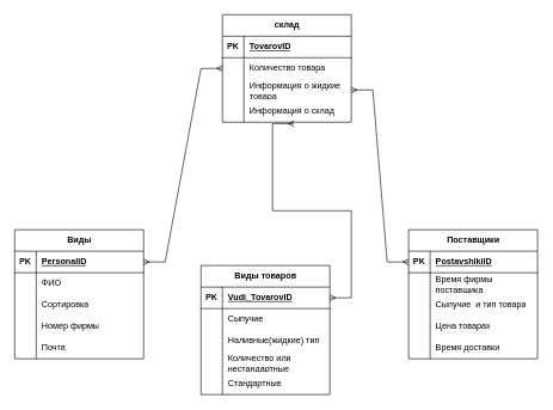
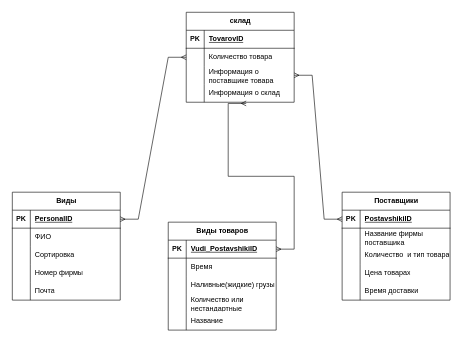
  <mxCell id="0" />
  <mxCell id="1" parent="0" />
  <mxCell id="2" value="склад" style="shape=table;startSize=30;container=1;collapsible=1;childLayout=tableLayout;fixedRows=1;rowLines=0;fontStyle=1;align=center;resizeLast=1;html=1;" parent="1" vertex="1"><mxGeometry x="310" y="20" width="180" height="150" as="geometry" /></mxCell>
  <mxCell id="3" value="" style="shape=tableRow;horizontal=0;startSize=0;swimlaneHead=0;swimlaneBody=0;fillColor=none;collapsible=0;dropTarget=0;points=[[0,0.5],[1,0.5]];portConstraint=eastwest;top=0;left=0;right=0;bottom=1;" parent="2" vertex="1"><mxGeometry y="30" width="180" height="30" as="geometry" /></mxCell>
  <mxCell id="4" value="PK" style="shape=partialRectangle;connectable=0;fillColor=none;top=0;left=0;bottom=0;right=0;fontStyle=1;overflow=hidden;whiteSpace=wrap;html=1;" parent="3" vertex="1"><mxGeometry width="30" height="30" as="geometry"><mxRectangle width="30" height="30" as="alternateBounds" /></mxGeometry></mxCell>
  <mxCell id="5" value="TovarovID" style="shape=partialRectangle;connectable=0;fillColor=none;top=0;left=0;bottom=0;right=0;align=left;spacingLeft=6;fontStyle=5;overflow=hidden;whiteSpace=wrap;html=1;" parent="3" vertex="1"><mxGeometry x="30" width="150" height="30" as="geometry"><mxRectangle width="150" height="30" as="alternateBounds" /></mxGeometry></mxCell>
  <mxCell id="6" value="" style="shape=tableRow;horizontal=0;startSize=0;swimlaneHead=0;swimlaneBody=0;fillColor=none;collapsible=0;dropTarget=0;points=[[0,0.5],[1,0.5]];portConstraint=eastwest;top=0;left=0;right=0;bottom=0;" parent="2" vertex="1"><mxGeometry y="60" width="180" height="30" as="geometry" /></mxCell>
  <mxCell id="7" value="" style="shape=partialRectangle;connectable=0;fillColor=none;top=0;left=0;bottom=0;right=0;editable=1;overflow=hidden;whiteSpace=wrap;html=1;" parent="6" vertex="1"><mxGeometry width="30" height="30" as="geometry"><mxRectangle width="30" height="30" as="alternateBounds" /></mxGeometry></mxCell>
  <mxCell id="8" value="Количество товара" style="shape=partialRectangle;connectable=0;fillColor=none;top=0;left=0;bottom=0;right=0;align=left;spacingLeft=6;overflow=hidden;whiteSpace=wrap;html=1;" parent="6" vertex="1"><mxGeometry x="30" width="150" height="30" as="geometry"><mxRectangle width="150" height="30" as="alternateBounds" /></mxGeometry></mxCell>
  <mxCell id="9" value="" style="shape=tableRow;horizontal=0;startSize=0;swimlaneHead=0;swimlaneBody=0;fillColor=none;collapsible=0;dropTarget=0;points=[[0,0.5],[1,0.5]];portConstraint=eastwest;top=0;left=0;right=0;bottom=0;" parent="2" vertex="1"><mxGeometry y="90" width="180" height="30" as="geometry" /></mxCell>
  <mxCell id="10" value="" style="shape=partialRectangle;connectable=0;fillColor=none;top=0;left=0;bottom=0;right=0;editable=1;overflow=hidden;whiteSpace=wrap;html=1;" parent="9" vertex="1"><mxGeometry width="30" height="30" as="geometry"><mxRectangle width="30" height="30" as="alternateBounds" /></mxGeometry></mxCell>
- <mxCell id="11" value="Информация о жидкие товара" style="shape=partialRectangle;connectable=0;fillColor=none;top=0;left=0;bottom=0;right=0;align=left;spacingLeft=6;overflow=hidden;whiteSpace=wrap;html=1;" parent="9" vertex="1"><mxGeometry x="30" width="150" height="30" as="geometry"><mxRectangle width="150" height="30" as="alternateBounds" /></mxGeometry></mxCell>
+ <mxCell id="11" value="Информация о поставщике товара" style="shape=partialRectangle;connectable=0;fillColor=none;top=0;left=0;bottom=0;right=0;align=left;spacingLeft=6;overflow=hidden;whiteSpace=wrap;html=1;" parent="9" vertex="1"><mxGeometry x="30" width="150" height="30" as="geometry"><mxRectangle width="150" height="30" as="alternateBounds" /></mxGeometry></mxCell>
  <mxCell id="12" value="" style="shape=tableRow;horizontal=0;startSize=0;swimlaneHead=0;swimlaneBody=0;fillColor=none;collapsible=0;dropTarget=0;points=[[0,0.5],[1,0.5]];portConstraint=eastwest;top=0;left=0;right=0;bottom=0;" parent="2" vertex="1"><mxGeometry y="120" width="180" height="30" as="geometry" /></mxCell>
  <mxCell id="13" value="" style="shape=partialRectangle;connectable=0;fillColor=none;top=0;left=0;bottom=0;right=0;editable=1;overflow=hidden;whiteSpace=wrap;html=1;" parent="12" vertex="1"><mxGeometry width="30" height="30" as="geometry"><mxRectangle width="30" height="30" as="alternateBounds" /></mxGeometry></mxCell>
  <mxCell id="14" value="Информация о склад" style="shape=partialRectangle;connectable=0;fillColor=none;top=0;left=0;bottom=0;right=0;align=left;spacingLeft=6;overflow=hidden;whiteSpace=wrap;html=1;" parent="12" vertex="1"><mxGeometry x="30" width="150" height="30" as="geometry"><mxRectangle width="150" height="30" as="alternateBounds" /></mxGeometry></mxCell>
  <mxCell id="15" value="Виды" style="shape=table;startSize=30;container=1;collapsible=1;childLayout=tableLayout;fixedRows=1;rowLines=0;fontStyle=1;align=center;resizeLast=1;html=1;" parent="1" vertex="1"><mxGeometry x="20" y="320" width="180" height="180" as="geometry" /></mxCell>
  <mxCell id="16" value="" style="shape=tableRow;horizontal=0;startSize=0;swimlaneHead=0;swimlaneBody=0;fillColor=none;collapsible=0;dropTarget=0;points=[[0,0.5],[1,0.5]];portConstraint=eastwest;top=0;left=0;right=0;bottom=1;" parent="15" vertex="1"><mxGeometry y="30" width="180" height="30" as="geometry" /></mxCell>
  <mxCell id="17" value="PK" style="shape=partialRectangle;connectable=0;fillColor=none;top=0;left=0;bottom=0;right=0;fontStyle=1;overflow=hidden;whiteSpace=wrap;html=1;" parent="16" vertex="1"><mxGeometry width="30" height="30" as="geometry"><mxRectangle width="30" height="30" as="alternateBounds" /></mxGeometry></mxCell>
  <mxCell id="18" value="PersonalID" style="shape=partialRectangle;connectable=0;fillColor=none;top=0;left=0;bottom=0;right=0;align=left;spacingLeft=6;fontStyle=5;overflow=hidden;whiteSpace=wrap;html=1;" parent="16" vertex="1"><mxGeometry x="30" width="150" height="30" as="geometry"><mxRectangle width="150" height="30" as="alternateBounds" /></mxGeometry></mxCell>
  <mxCell id="19" value="" style="shape=tableRow;horizontal=0;startSize=0;swimlaneHead=0;swimlaneBody=0;fillColor=none;collapsible=0;dropTarget=0;points=[[0,0.5],[1,0.5]];portConstraint=eastwest;top=0;left=0;right=0;bottom=0;" parent="15" vertex="1"><mxGeometry y="60" width="180" height="30" as="geometry" /></mxCell>
  <mxCell id="20" value="" style="shape=partialRectangle;connectable=0;fillColor=none;top=0;left=0;bottom=0;right=0;editable=1;overflow=hidden;whiteSpace=wrap;html=1;" parent="19" vertex="1"><mxGeometry width="30" height="30" as="geometry"><mxRectangle width="30" height="30" as="alternateBounds" /></mxGeometry></mxCell>
  <mxCell id="21" value="ФИО" style="shape=partialRectangle;connectable=0;fillColor=none;top=0;left=0;bottom=0;right=0;align=left;spacingLeft=6;overflow=hidden;whiteSpace=wrap;html=1;" parent="19" vertex="1"><mxGeometry x="30" width="150" height="30" as="geometry"><mxRectangle width="150" height="30" as="alternateBounds" /></mxGeometry></mxCell>
  <mxCell id="22" value="" style="shape=tableRow;horizontal=0;startSize=0;swimlaneHead=0;swimlaneBody=0;fillColor=none;collapsible=0;dropTarget=0;points=[[0,0.5],[1,0.5]];portConstraint=eastwest;top=0;left=0;right=0;bottom=0;" parent="15" vertex="1"><mxGeometry y="90" width="180" height="30" as="geometry" /></mxCell>
  <mxCell id="23" value="" style="shape=partialRectangle;connectable=0;fillColor=none;top=0;left=0;bottom=0;right=0;editable=1;overflow=hidden;whiteSpace=wrap;html=1;" parent="22" vertex="1"><mxGeometry width="30" height="30" as="geometry"><mxRectangle width="30" height="30" as="alternateBounds" /></mxGeometry></mxCell>
  <mxCell id="24" value="Сортировка" style="shape=partialRectangle;connectable=0;fillColor=none;top=0;left=0;bottom=0;right=0;align=left;spacingLeft=6;overflow=hidden;whiteSpace=wrap;html=1;" parent="22" vertex="1"><mxGeometry x="30" width="150" height="30" as="geometry"><mxRectangle width="150" height="30" as="alternateBounds" /></mxGeometry></mxCell>
  <mxCell id="25" value="" style="shape=tableRow;horizontal=0;startSize=0;swimlaneHead=0;swimlaneBody=0;fillColor=none;collapsible=0;dropTarget=0;points=[[0,0.5],[1,0.5]];portConstraint=eastwest;top=0;left=0;right=0;bottom=0;" parent="15" vertex="1"><mxGeometry y="120" width="180" height="30" as="geometry" /></mxCell>
  <mxCell id="26" value="" style="shape=partialRectangle;connectable=0;fillColor=none;top=0;left=0;bottom=0;right=0;editable=1;overflow=hidden;whiteSpace=wrap;html=1;" parent="25" vertex="1"><mxGeometry width="30" height="30" as="geometry"><mxRectangle width="30" height="30" as="alternateBounds" /></mxGeometry></mxCell>
  <mxCell id="27" value="Номер фирмы" style="shape=partialRectangle;connectable=0;fillColor=none;top=0;left=0;bottom=0;right=0;align=left;spacingLeft=6;overflow=hidden;whiteSpace=wrap;html=1;" parent="25" vertex="1"><mxGeometry x="30" width="150" height="30" as="geometry"><mxRectangle width="150" height="30" as="alternateBounds" /></mxGeometry></mxCell>
  <mxCell id="28" style="shape=tableRow;horizontal=0;startSize=0;swimlaneHead=0;swimlaneBody=0;fillColor=none;collapsible=0;dropTarget=0;points=[[0,0.5],[1,0.5]];portConstraint=eastwest;top=0;left=0;right=0;bottom=0;" vertex="1" parent="15"><mxGeometry y="150" width="180" height="30" as="geometry" /></mxCell>
  <mxCell id="29" style="shape=partialRectangle;connectable=0;fillColor=none;top=0;left=0;bottom=0;right=0;editable=1;overflow=hidden;whiteSpace=wrap;html=1;" vertex="1" parent="28"><mxGeometry width="30" height="30" as="geometry"><mxRectangle width="30" height="30" as="alternateBounds" /></mxGeometry></mxCell>
  <mxCell id="30" value="Почта" style="shape=partialRectangle;connectable=0;fillColor=none;top=0;left=0;bottom=0;right=0;align=left;spacingLeft=6;overflow=hidden;whiteSpace=wrap;html=1;" vertex="1" parent="28"><mxGeometry x="30" width="150" height="30" as="geometry"><mxRectangle width="150" height="30" as="alternateBounds" /></mxGeometry></mxCell>
  <mxCell id="31" value="Виды товаров" style="shape=table;startSize=30;container=1;collapsible=1;childLayout=tableLayout;fixedRows=1;rowLines=0;fontStyle=1;align=center;resizeLast=1;html=1;" parent="1" vertex="1"><mxGeometry x="280" y="370" width="180" height="180" as="geometry" /></mxCell>
  <mxCell id="32" value="" style="shape=tableRow;horizontal=0;startSize=0;swimlaneHead=0;swimlaneBody=0;fillColor=none;collapsible=0;dropTarget=0;points=[[0,0.5],[1,0.5]];portConstraint=eastwest;top=0;left=0;right=0;bottom=1;" parent="31" vertex="1"><mxGeometry y="30" width="180" height="30" as="geometry" /></mxCell>
  <mxCell id="33" value="PK" style="shape=partialRectangle;connectable=0;fillColor=none;top=0;left=0;bottom=0;right=0;fontStyle=1;overflow=hidden;whiteSpace=wrap;html=1;" parent="32" vertex="1"><mxGeometry width="30" height="30" as="geometry"><mxRectangle width="30" height="30" as="alternateBounds" /></mxGeometry></mxCell>
- <mxCell id="34" value="Vudi_TovarovID" style="shape=partialRectangle;connectable=0;fillColor=none;top=0;left=0;bottom=0;right=0;align=left;spacingLeft=6;fontStyle=5;overflow=hidden;whiteSpace=wrap;html=1;" parent="32" vertex="1"><mxGeometry x="30" width="150" height="30" as="geometry"><mxRectangle width="150" height="30" as="alternateBounds" /></mxGeometry></mxCell>
+ <mxCell id="34" value="Vudi_PostavshikiID" style="shape=partialRectangle;connectable=0;fillColor=none;top=0;left=0;bottom=0;right=0;align=left;spacingLeft=6;fontStyle=5;overflow=hidden;whiteSpace=wrap;html=1;" parent="32" vertex="1"><mxGeometry x="30" width="150" height="30" as="geometry"><mxRectangle width="150" height="30" as="alternateBounds" /></mxGeometry></mxCell>
  <mxCell id="35" value="" style="shape=tableRow;horizontal=0;startSize=0;swimlaneHead=0;swimlaneBody=0;fillColor=none;collapsible=0;dropTarget=0;points=[[0,0.5],[1,0.5]];portConstraint=eastwest;top=0;left=0;right=0;bottom=0;" parent="31" vertex="1"><mxGeometry y="60" width="180" height="30" as="geometry" /></mxCell>
  <mxCell id="36" value="" style="shape=partialRectangle;connectable=0;fillColor=none;top=0;left=0;bottom=0;right=0;editable=1;overflow=hidden;whiteSpace=wrap;html=1;" parent="35" vertex="1"><mxGeometry width="30" height="30" as="geometry"><mxRectangle width="30" height="30" as="alternateBounds" /></mxGeometry></mxCell>
- <mxCell id="37" value="Сыпучие" style="shape=partialRectangle;connectable=0;fillColor=none;top=0;left=0;bottom=0;right=0;align=left;spacingLeft=6;overflow=hidden;whiteSpace=wrap;html=1;" parent="35" vertex="1"><mxGeometry x="30" width="150" height="30" as="geometry"><mxRectangle width="150" height="30" as="alternateBounds" /></mxGeometry></mxCell>
+ <mxCell id="37" value="Время" style="shape=partialRectangle;connectable=0;fillColor=none;top=0;left=0;bottom=0;right=0;align=left;spacingLeft=6;overflow=hidden;whiteSpace=wrap;html=1;" parent="35" vertex="1"><mxGeometry x="30" width="150" height="30" as="geometry"><mxRectangle width="150" height="30" as="alternateBounds" /></mxGeometry></mxCell>
  <mxCell id="38" value="" style="shape=tableRow;horizontal=0;startSize=0;swimlaneHead=0;swimlaneBody=0;fillColor=none;collapsible=0;dropTarget=0;points=[[0,0.5],[1,0.5]];portConstraint=eastwest;top=0;left=0;right=0;bottom=0;" parent="31" vertex="1"><mxGeometry y="90" width="180" height="30" as="geometry" /></mxCell>
  <mxCell id="39" value="" style="shape=partialRectangle;connectable=0;fillColor=none;top=0;left=0;bottom=0;right=0;editable=1;overflow=hidden;whiteSpace=wrap;html=1;" parent="38" vertex="1"><mxGeometry width="30" height="30" as="geometry"><mxRectangle width="30" height="30" as="alternateBounds" /></mxGeometry></mxCell>
- <mxCell id="40" value="Наливные(жидкие) тип" style="shape=partialRectangle;connectable=0;fillColor=none;top=0;left=0;bottom=0;right=0;align=left;spacingLeft=6;overflow=hidden;whiteSpace=wrap;html=1;" parent="38" vertex="1"><mxGeometry x="30" width="150" height="30" as="geometry"><mxRectangle width="150" height="30" as="alternateBounds" /></mxGeometry></mxCell>
+ <mxCell id="40" value="Наливные(жидкие) грузы" style="shape=partialRectangle;connectable=0;fillColor=none;top=0;left=0;bottom=0;right=0;align=left;spacingLeft=6;overflow=hidden;whiteSpace=wrap;html=1;" parent="38" vertex="1"><mxGeometry x="30" width="150" height="30" as="geometry"><mxRectangle width="150" height="30" as="alternateBounds" /></mxGeometry></mxCell>
  <mxCell id="41" value="" style="shape=tableRow;horizontal=0;startSize=0;swimlaneHead=0;swimlaneBody=0;fillColor=none;collapsible=0;dropTarget=0;points=[[0,0.5],[1,0.5]];portConstraint=eastwest;top=0;left=0;right=0;bottom=0;" parent="31" vertex="1"><mxGeometry y="120" width="180" height="30" as="geometry" /></mxCell>
  <mxCell id="42" value="" style="shape=partialRectangle;connectable=0;fillColor=none;top=0;left=0;bottom=0;right=0;editable=1;overflow=hidden;whiteSpace=wrap;html=1;" parent="41" vertex="1"><mxGeometry width="30" height="30" as="geometry"><mxRectangle width="30" height="30" as="alternateBounds" /></mxGeometry></mxCell>
  <mxCell id="43" value="Количество или нестандартные" style="shape=partialRectangle;connectable=0;fillColor=none;top=0;left=0;bottom=0;right=0;align=left;spacingLeft=6;overflow=hidden;whiteSpace=wrap;html=1;" parent="41" vertex="1"><mxGeometry x="30" width="150" height="30" as="geometry"><mxRectangle width="150" height="30" as="alternateBounds" /></mxGeometry></mxCell>
  <mxCell id="44" style="shape=tableRow;horizontal=0;startSize=0;swimlaneHead=0;swimlaneBody=0;fillColor=none;collapsible=0;dropTarget=0;points=[[0,0.5],[1,0.5]];portConstraint=eastwest;top=0;left=0;right=0;bottom=0;" vertex="1" parent="31"><mxGeometry y="150" width="180" height="30" as="geometry" /></mxCell>
  <mxCell id="45" style="shape=partialRectangle;connectable=0;fillColor=none;top=0;left=0;bottom=0;right=0;editable=1;overflow=hidden;whiteSpace=wrap;html=1;" vertex="1" parent="44"><mxGeometry width="30" height="30" as="geometry"><mxRectangle width="30" height="30" as="alternateBounds" /></mxGeometry></mxCell>
- <mxCell id="46" value="Стандартные" style="shape=partialRectangle;connectable=0;fillColor=none;top=0;left=0;bottom=0;right=0;align=left;spacingLeft=6;overflow=hidden;whiteSpace=wrap;html=1;" vertex="1" parent="44"><mxGeometry x="30" width="150" height="30" as="geometry"><mxRectangle width="150" height="30" as="alternateBounds" /></mxGeometry></mxCell>
+ <mxCell id="46" value="Название" style="shape=partialRectangle;connectable=0;fillColor=none;top=0;left=0;bottom=0;right=0;align=left;spacingLeft=6;overflow=hidden;whiteSpace=wrap;html=1;" vertex="1" parent="44"><mxGeometry x="30" width="150" height="30" as="geometry"><mxRectangle width="150" height="30" as="alternateBounds" /></mxGeometry></mxCell>
  <mxCell id="47" value="Поставщики" style="shape=table;startSize=30;container=1;collapsible=1;childLayout=tableLayout;fixedRows=1;rowLines=0;fontStyle=1;align=center;resizeLast=1;html=1;" parent="1" vertex="1"><mxGeometry x="570" y="320" width="180" height="180" as="geometry" /></mxCell>
  <mxCell id="48" value="" style="shape=tableRow;horizontal=0;startSize=0;swimlaneHead=0;swimlaneBody=0;fillColor=none;collapsible=0;dropTarget=0;points=[[0,0.5],[1,0.5]];portConstraint=eastwest;top=0;left=0;right=0;bottom=1;" parent="47" vertex="1"><mxGeometry y="30" width="180" height="30" as="geometry" /></mxCell>
  <mxCell id="49" value="PK" style="shape=partialRectangle;connectable=0;fillColor=none;top=0;left=0;bottom=0;right=0;fontStyle=1;overflow=hidden;whiteSpace=wrap;html=1;" parent="48" vertex="1"><mxGeometry width="30" height="30" as="geometry"><mxRectangle width="30" height="30" as="alternateBounds" /></mxGeometry></mxCell>
  <mxCell id="50" value="PostavshikiID" style="shape=partialRectangle;connectable=0;fillColor=none;top=0;left=0;bottom=0;right=0;align=left;spacingLeft=6;fontStyle=5;overflow=hidden;whiteSpace=wrap;html=1;" parent="48" vertex="1"><mxGeometry x="30" width="150" height="30" as="geometry"><mxRectangle width="150" height="30" as="alternateBounds" /></mxGeometry></mxCell>
  <mxCell id="51" value="" style="shape=tableRow;horizontal=0;startSize=0;swimlaneHead=0;swimlaneBody=0;fillColor=none;collapsible=0;dropTarget=0;points=[[0,0.5],[1,0.5]];portConstraint=eastwest;top=0;left=0;right=0;bottom=0;" parent="47" vertex="1"><mxGeometry y="60" width="180" height="30" as="geometry" /></mxCell>
  <mxCell id="52" value="" style="shape=partialRectangle;connectable=0;fillColor=none;top=0;left=0;bottom=0;right=0;editable=1;overflow=hidden;whiteSpace=wrap;html=1;" parent="51" vertex="1"><mxGeometry width="30" height="30" as="geometry"><mxRectangle width="30" height="30" as="alternateBounds" /></mxGeometry></mxCell>
- <mxCell id="53" value="Время фирмы поставщика" style="shape=partialRectangle;connectable=0;fillColor=none;top=0;left=0;bottom=0;right=0;align=left;spacingLeft=6;overflow=hidden;whiteSpace=wrap;html=1;" parent="51" vertex="1"><mxGeometry x="30" width="150" height="30" as="geometry"><mxRectangle width="150" height="30" as="alternateBounds" /></mxGeometry></mxCell>
+ <mxCell id="53" value="Название фирмы поставщика" style="shape=partialRectangle;connectable=0;fillColor=none;top=0;left=0;bottom=0;right=0;align=left;spacingLeft=6;overflow=hidden;whiteSpace=wrap;html=1;" parent="51" vertex="1"><mxGeometry x="30" width="150" height="30" as="geometry"><mxRectangle width="150" height="30" as="alternateBounds" /></mxGeometry></mxCell>
  <mxCell id="54" value="" style="shape=tableRow;horizontal=0;startSize=0;swimlaneHead=0;swimlaneBody=0;fillColor=none;collapsible=0;dropTarget=0;points=[[0,0.5],[1,0.5]];portConstraint=eastwest;top=0;left=0;right=0;bottom=0;" parent="47" vertex="1"><mxGeometry y="90" width="180" height="30" as="geometry" /></mxCell>
  <mxCell id="55" value="" style="shape=partialRectangle;connectable=0;fillColor=none;top=0;left=0;bottom=0;right=0;editable=1;overflow=hidden;whiteSpace=wrap;html=1;" parent="54" vertex="1"><mxGeometry width="30" height="30" as="geometry"><mxRectangle width="30" height="30" as="alternateBounds" /></mxGeometry></mxCell>
- <mxCell id="56" value="Сыпучие&amp;nbsp; и тип товара" style="shape=partialRectangle;connectable=0;fillColor=none;top=0;left=0;bottom=0;right=0;align=left;spacingLeft=6;overflow=hidden;whiteSpace=wrap;html=1;" parent="54" vertex="1"><mxGeometry x="30" width="150" height="30" as="geometry"><mxRectangle width="150" height="30" as="alternateBounds" /></mxGeometry></mxCell>
+ <mxCell id="56" value="Количество&amp;nbsp; и тип товара" style="shape=partialRectangle;connectable=0;fillColor=none;top=0;left=0;bottom=0;right=0;align=left;spacingLeft=6;overflow=hidden;whiteSpace=wrap;html=1;" parent="54" vertex="1"><mxGeometry x="30" width="150" height="30" as="geometry"><mxRectangle width="150" height="30" as="alternateBounds" /></mxGeometry></mxCell>
  <mxCell id="57" value="" style="shape=tableRow;horizontal=0;startSize=0;swimlaneHead=0;swimlaneBody=0;fillColor=none;collapsible=0;dropTarget=0;points=[[0,0.5],[1,0.5]];portConstraint=eastwest;top=0;left=0;right=0;bottom=0;" parent="47" vertex="1"><mxGeometry y="120" width="180" height="30" as="geometry" /></mxCell>
  <mxCell id="58" value="" style="shape=partialRectangle;connectable=0;fillColor=none;top=0;left=0;bottom=0;right=0;editable=1;overflow=hidden;whiteSpace=wrap;html=1;" parent="57" vertex="1"><mxGeometry width="30" height="30" as="geometry"><mxRectangle width="30" height="30" as="alternateBounds" /></mxGeometry></mxCell>
  <mxCell id="59" value="Цена товарах" style="shape=partialRectangle;connectable=0;fillColor=none;top=0;left=0;bottom=0;right=0;align=left;spacingLeft=6;overflow=hidden;whiteSpace=wrap;html=1;" parent="57" vertex="1"><mxGeometry x="30" width="150" height="30" as="geometry"><mxRectangle width="150" height="30" as="alternateBounds" /></mxGeometry></mxCell>
  <mxCell id="60" style="shape=tableRow;horizontal=0;startSize=0;swimlaneHead=0;swimlaneBody=0;fillColor=none;collapsible=0;dropTarget=0;points=[[0,0.5],[1,0.5]];portConstraint=eastwest;top=0;left=0;right=0;bottom=0;" vertex="1" parent="47"><mxGeometry y="150" width="180" height="30" as="geometry" /></mxCell>
  <mxCell id="61" style="shape=partialRectangle;connectable=0;fillColor=none;top=0;left=0;bottom=0;right=0;editable=1;overflow=hidden;whiteSpace=wrap;html=1;" vertex="1" parent="60"><mxGeometry width="30" height="30" as="geometry"><mxRectangle width="30" height="30" as="alternateBounds" /></mxGeometry></mxCell>
  <mxCell id="62" value="Время доставки" style="shape=partialRectangle;connectable=0;fillColor=none;top=0;left=0;bottom=0;right=0;align=left;spacingLeft=6;overflow=hidden;whiteSpace=wrap;html=1;" vertex="1" parent="60"><mxGeometry x="30" width="150" height="30" as="geometry"><mxRectangle width="150" height="30" as="alternateBounds" /></mxGeometry></mxCell>
  <mxCell id="63" value="" style="edgeStyle=entityRelationEdgeStyle;fontSize=12;html=1;endArrow=ERmany;startArrow=ERmany;rounded=0;exitX=1;exitY=0.5;exitDx=0;exitDy=0;entryX=0;entryY=0.5;entryDx=0;entryDy=0;" edge="1" parent="1" source="16" target="6"><mxGeometry width="100" height="100" relative="1" as="geometry"><mxPoint x="160" y="280" as="sourcePoint" /><mxPoint x="260" y="180" as="targetPoint" /></mxGeometry></mxCell>
  <mxCell id="64" value="" style="edgeStyle=entityRelationEdgeStyle;fontSize=12;html=1;endArrow=ERmany;startArrow=ERmany;rounded=0;exitX=0;exitY=0.5;exitDx=0;exitDy=0;entryX=1;entryY=0.5;entryDx=0;entryDy=0;" edge="1" parent="1" source="48" target="9"><mxGeometry width="100" height="100" relative="1" as="geometry"><mxPoint x="530" y="340" as="sourcePoint" /><mxPoint x="640" y="70" as="targetPoint" /></mxGeometry></mxCell>
  <mxCell id="65" value="" style="edgeStyle=entityRelationEdgeStyle;fontSize=12;html=1;endArrow=ERmany;startArrow=ERmany;rounded=0;" edge="1" parent="1" source="32"><mxGeometry width="100" height="100" relative="1" as="geometry"><mxPoint x="210" y="375" as="sourcePoint" /><mxPoint x="410" y="172" as="targetPoint" /></mxGeometry></mxCell>
  <mxCell id="66" value="" style="shape=tableRow;horizontal=0;startSize=0;swimlaneHead=0;swimlaneBody=0;fillColor=none;collapsible=0;dropTarget=0;points=[[0,0.5],[1,0.5]];portConstraint=eastwest;top=0;left=0;right=0;bottom=0;" vertex="1" parent="1"><mxGeometry x="20" y="470" width="180" height="30" as="geometry" /></mxCell>
  <mxCell id="67" value="" style="shape=partialRectangle;connectable=0;fillColor=none;top=0;left=0;bottom=0;right=0;editable=1;overflow=hidden;whiteSpace=wrap;html=1;" vertex="1" parent="66"><mxGeometry width="30" height="30" as="geometry"><mxRectangle width="30" height="30" as="alternateBounds" /></mxGeometry></mxCell>
